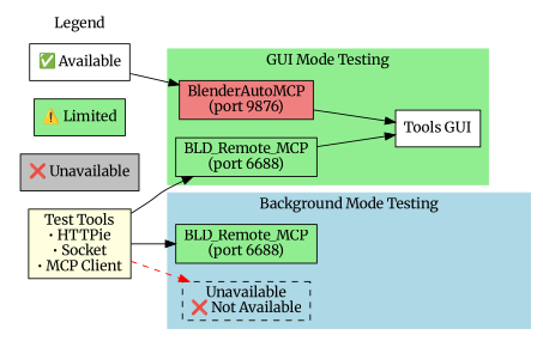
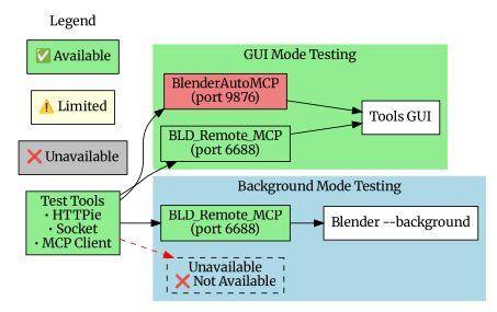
  digraph {
    fontname=Merriweather
    rankdir=LR
    node [fillcolor=lightgreen fontname=Merriweather shape=box style=filled]
    edge [fontname=Merriweather]
    n1 [fillcolor=white label="Tools GUI"]
    n2 [label="BLD_Remote_MCP\n(port 6688)"]
    n3 [fillcolor=lightcoral label="BlenderAutoMCP\n(port 9876)"]
+   n4 [fillcolor=white label="Blender --background"]
    n5 [label="BLD_Remote_MCP\n(port 6688)"]
    n6 [fillcolor=grey label="Unavailable\n❌ Not Available" style=dashed]
-   n7 [fillcolor=white label="✅ Available"]
-   n8 [label="⚠️ Limited"]
+   n7 [label="✅ Available"]
+   n8 [fillcolor=lightyellow label="⚠️ Limited"]
    n9 [fillcolor=grey label="❌ Unavailable"]
-   n10 [fillcolor=lightyellow label="Test Tools\n• HTTPie\n• Socket\n• MCP Client"]
+   n10 [label="Test Tools\n• HTTPie\n• Socket\n• MCP Client"]
    subgraph cluster_1 {
      color=lightgreen
      label="GUI Mode Testing"
      style=filled
      n1
      n2
      n3
    }
    subgraph cluster_2 {
      color=lightblue
      label="Background Mode Testing"
      style=filled
+     n4
      n5
      n6
    }
    subgraph cluster_3 {
      color=white
      label=Legend
      style=filled
      n7
      n8
      n9
    }
    n2 -> n1
    n3 -> n1
+   n5 -> n4
    n10 -> n2
-   n7 -> n3
+   n10 -> n3
    n10 -> n5
    n10 -> n6 [color=red style=dashed]
  }
